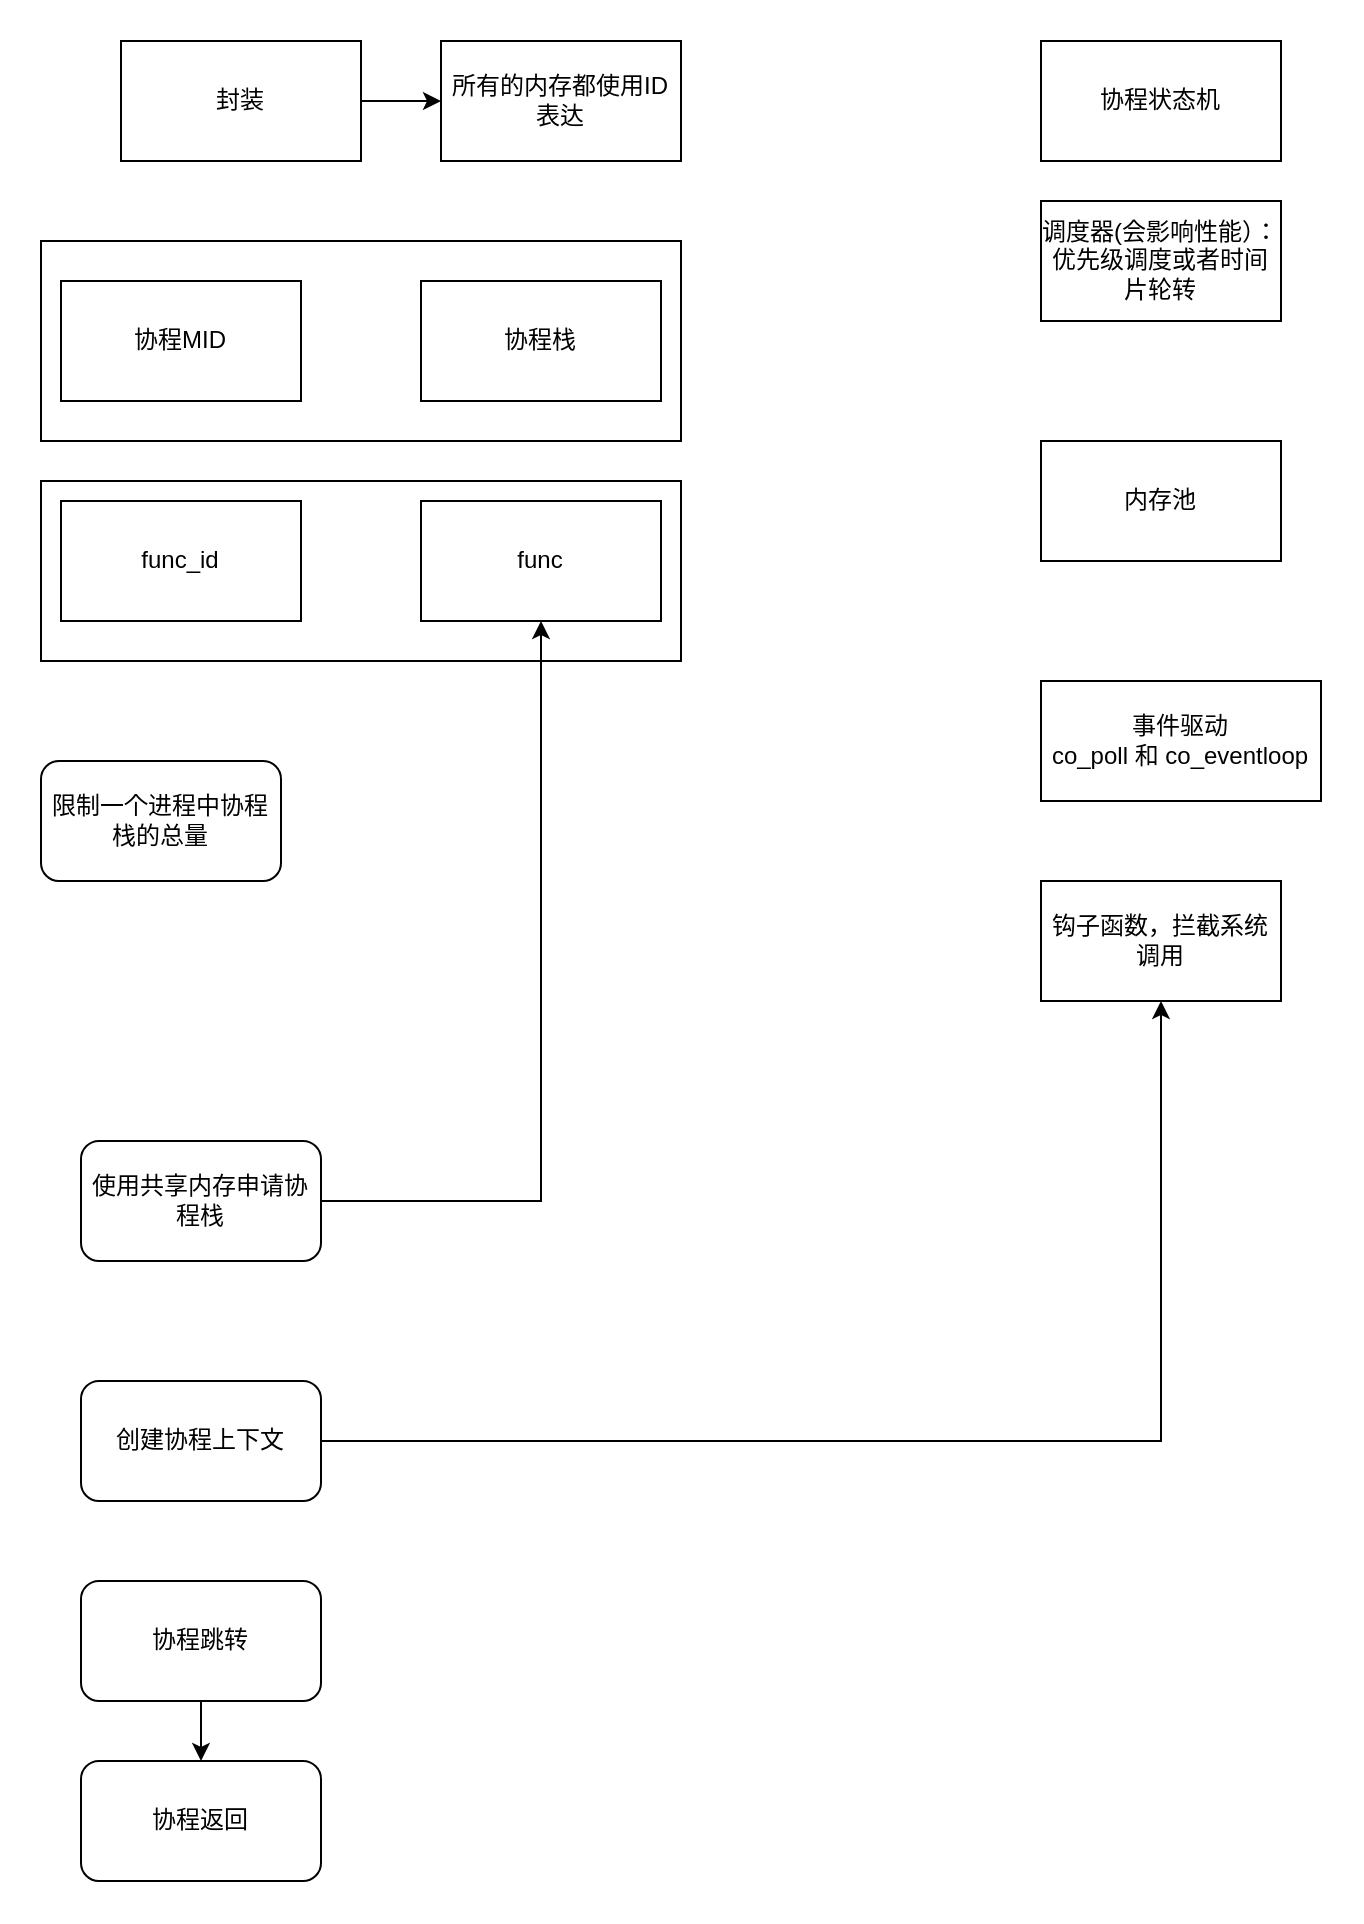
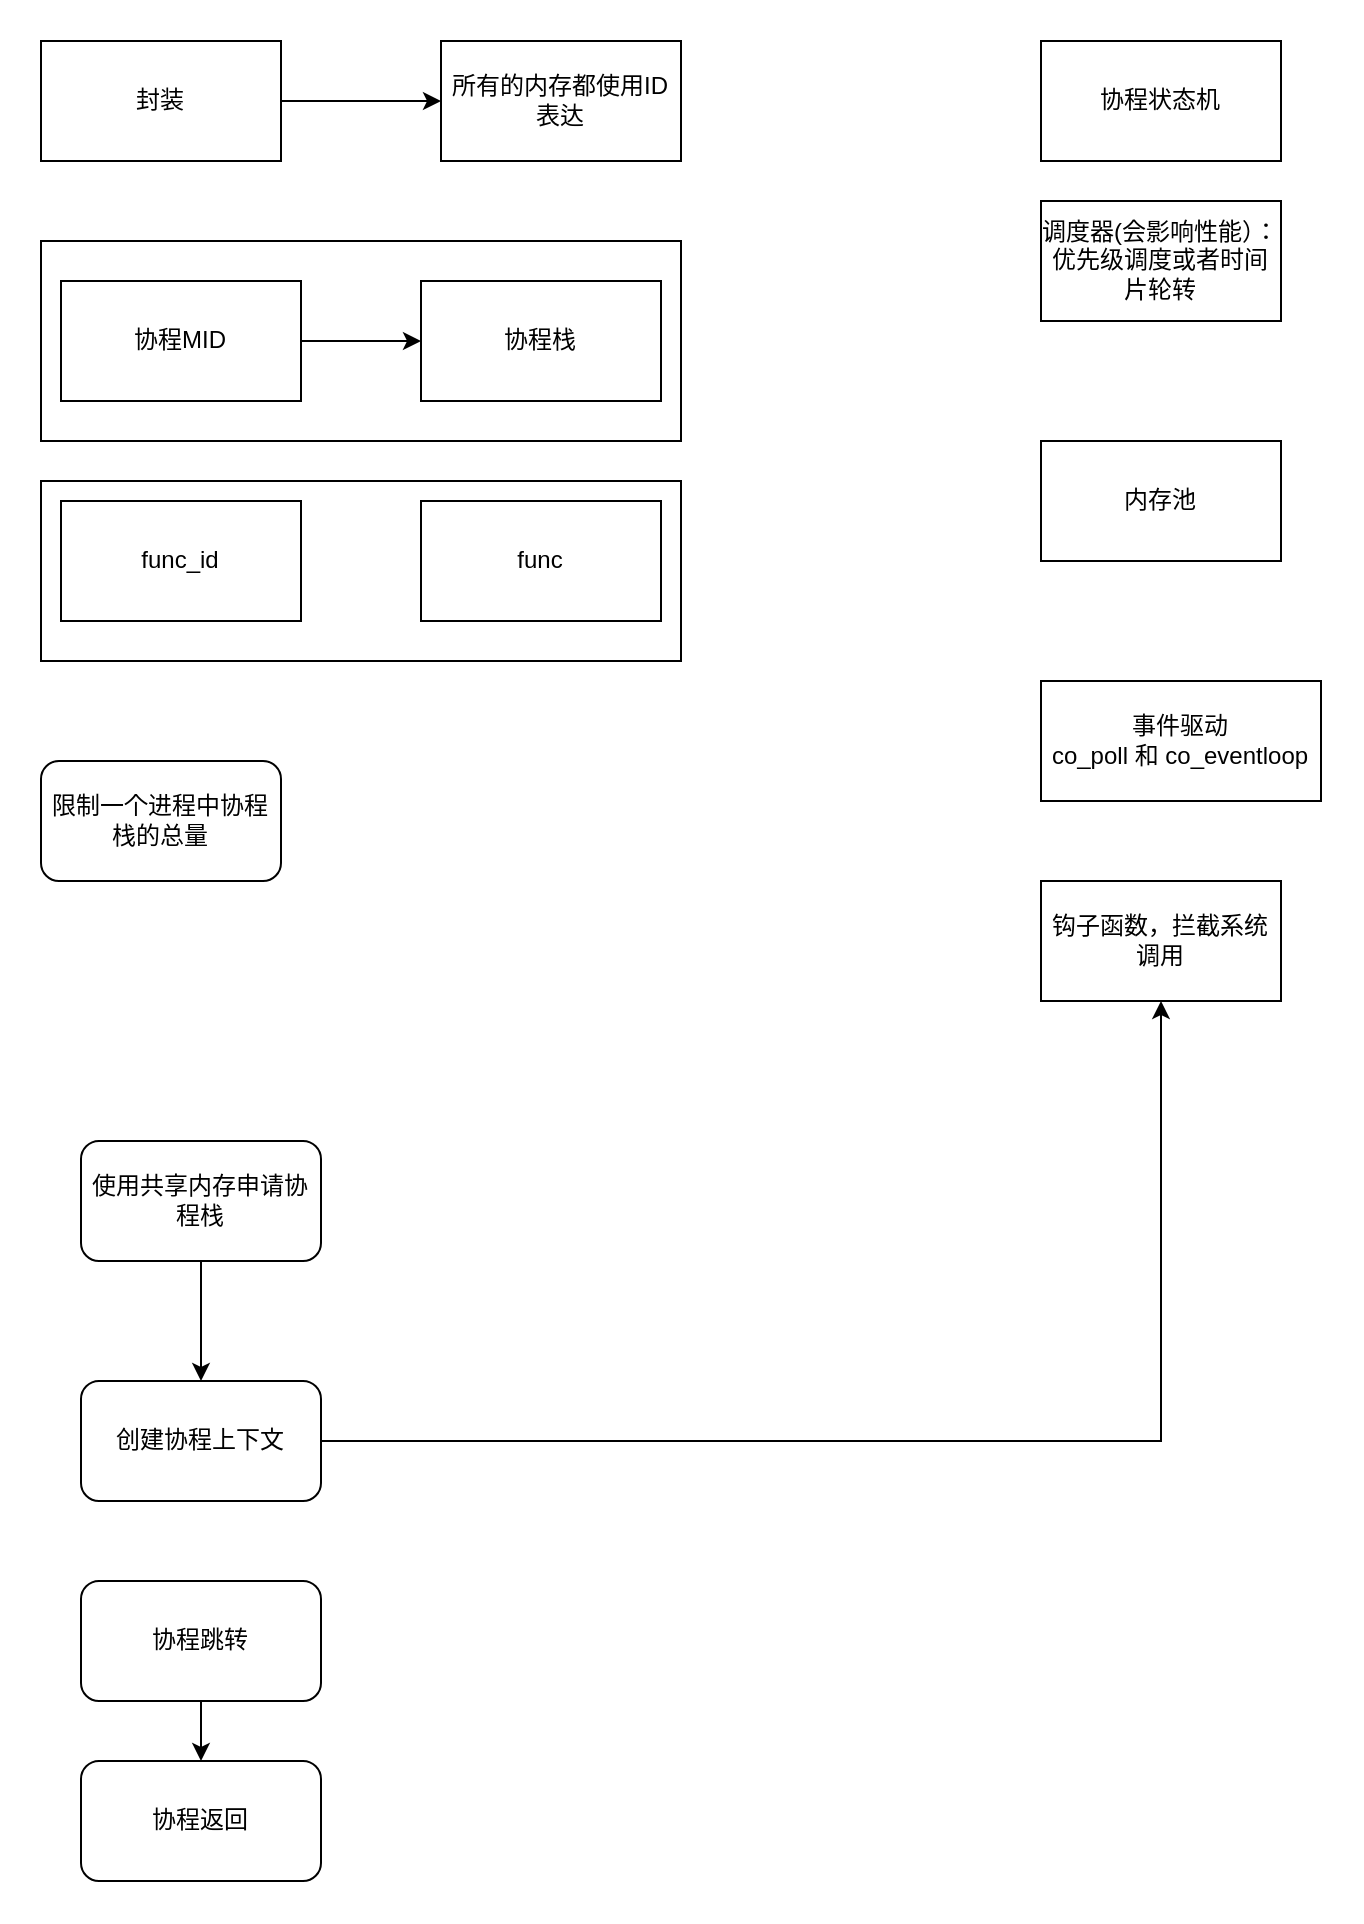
  <mxCell id="0" />
  <mxCell id="1" parent="0" />
  <mxCell id="2" value="协程栈" style="rounded=0;whiteSpace=wrap;html=1;" vertex="1" parent="1"><mxGeometry x="210" y="140" width="120" height="60" as="geometry" /></mxCell>
+ <mxCell id="3" value="" style="edgeStyle=orthogonalEdgeStyle;rounded=0;orthogonalLoop=1;jettySize=auto;html=1;" edge="1" parent="1" source="4" target="2"><mxGeometry relative="1" as="geometry" /></mxCell>
  <mxCell id="4" value="协程MID" style="rounded=0;whiteSpace=wrap;html=1;" vertex="1" parent="1"><mxGeometry x="30" y="140" width="120" height="60" as="geometry" /></mxCell>
  <mxCell id="5" value="" style="rounded=0;whiteSpace=wrap;html=1;fillColor=none;" vertex="1" parent="1"><mxGeometry x="20" y="120" width="320" height="100" as="geometry" /></mxCell>
  <mxCell id="6" value="func" style="rounded=0;whiteSpace=wrap;html=1;" vertex="1" parent="1"><mxGeometry x="210" y="250" width="120" height="60" as="geometry" /></mxCell>
  <mxCell id="7" value="func_id" style="rounded=0;whiteSpace=wrap;html=1;" vertex="1" parent="1"><mxGeometry x="30" y="250" width="120" height="60" as="geometry" /></mxCell>
  <mxCell id="8" value="" style="edgeStyle=orthogonalEdgeStyle;rounded=0;orthogonalLoop=1;jettySize=auto;html=1;" edge="1" parent="1" source="9" target="10"><mxGeometry relative="1" as="geometry" /></mxCell>
- <mxCell id="9" value="封装" style="rounded=0;whiteSpace=wrap;html=1;" vertex="1" parent="1"><mxGeometry x="60" y="20" width="120" height="60" as="geometry" /></mxCell>
+ <mxCell id="9" value="封装" style="rounded=0;whiteSpace=wrap;html=1;" vertex="1" parent="1"><mxGeometry x="20" y="20" width="120" height="60" as="geometry" /></mxCell>
  <mxCell id="10" value="所有的内存都使用ID表达" style="rounded=0;whiteSpace=wrap;html=1;" vertex="1" parent="1"><mxGeometry x="220" y="20" width="120" height="60" as="geometry" /></mxCell>
  <mxCell id="11" value="" style="rounded=0;whiteSpace=wrap;html=1;fillColor=none;" vertex="1" parent="1"><mxGeometry x="20" y="240" width="320" height="90" as="geometry" /></mxCell>
  <mxCell id="12" value="限制一个进程中协程栈的总量" style="whiteSpace=wrap;html=1;rounded=1;" vertex="1" parent="1"><mxGeometry x="20" y="380" width="120" height="60" as="geometry" /></mxCell>
  <mxCell id="13" value="协程状态机" style="rounded=0;whiteSpace=wrap;html=1;" vertex="1" parent="1"><mxGeometry x="520" y="20" width="120" height="60" as="geometry" /></mxCell>
  <mxCell id="14" value="调度器(会影响性能）：&lt;div&gt;优先级调度或者时间片轮转&lt;/div&gt;" style="rounded=0;whiteSpace=wrap;html=1;" vertex="1" parent="1"><mxGeometry x="520" y="100" width="120" height="60" as="geometry" /></mxCell>
  <mxCell id="15" value="内存池" style="rounded=0;whiteSpace=wrap;html=1;" vertex="1" parent="1"><mxGeometry x="520" y="220" width="120" height="60" as="geometry" /></mxCell>
  <mxCell id="16" value="事件驱动&lt;div&gt;co_poll 和 co_eventloop&lt;/div&gt;" style="rounded=0;whiteSpace=wrap;html=1;" vertex="1" parent="1"><mxGeometry x="520" y="340" width="140" height="60" as="geometry" /></mxCell>
  <mxCell id="17" value="钩子函数，拦截系统调用" style="rounded=0;whiteSpace=wrap;html=1;" vertex="1" parent="1"><mxGeometry x="520" y="440" width="120" height="60" as="geometry" /></mxCell>
- <mxCell id="18" value="" style="edgeStyle=orthogonalEdgeStyle;rounded=0;orthogonalLoop=1;jettySize=auto;html=1;" edge="1" parent="1" source="19" target="6"><mxGeometry relative="1" as="geometry" /></mxCell>
+ <mxCell id="18" value="" style="edgeStyle=orthogonalEdgeStyle;rounded=0;orthogonalLoop=1;jettySize=auto;html=1;" edge="1" parent="1" source="19" target="21"><mxGeometry relative="1" as="geometry" /></mxCell>
  <mxCell id="19" value="使用共享内存申请协程栈" style="rounded=1;whiteSpace=wrap;html=1;" vertex="1" parent="1"><mxGeometry x="40" y="570" width="120" height="60" as="geometry" /></mxCell>
  <mxCell id="20" value="" style="edgeStyle=orthogonalEdgeStyle;rounded=0;orthogonalLoop=1;jettySize=auto;html=1;" edge="1" parent="1" source="21" target="17"><mxGeometry relative="1" as="geometry" /></mxCell>
  <mxCell id="21" value="创建协程上下文" style="rounded=1;whiteSpace=wrap;html=1;" vertex="1" parent="1"><mxGeometry x="40" y="690" width="120" height="60" as="geometry" /></mxCell>
  <mxCell id="22" value="" style="edgeStyle=orthogonalEdgeStyle;rounded=0;orthogonalLoop=1;jettySize=auto;html=1;" edge="1" parent="1" source="23" target="24"><mxGeometry relative="1" as="geometry" /></mxCell>
  <mxCell id="23" value="协程跳转" style="rounded=1;whiteSpace=wrap;html=1;" vertex="1" parent="1"><mxGeometry x="40" y="790" width="120" height="60" as="geometry" /></mxCell>
  <mxCell id="24" value="协程返回" style="rounded=1;whiteSpace=wrap;html=1;" vertex="1" parent="1"><mxGeometry x="40" y="880" width="120" height="60" as="geometry" /></mxCell>
